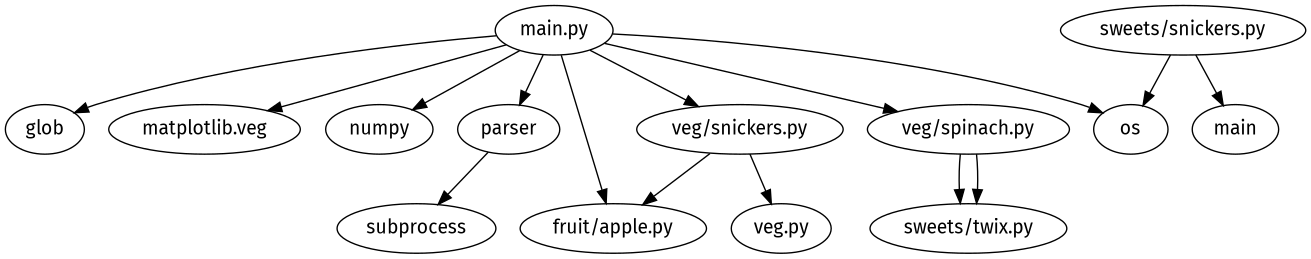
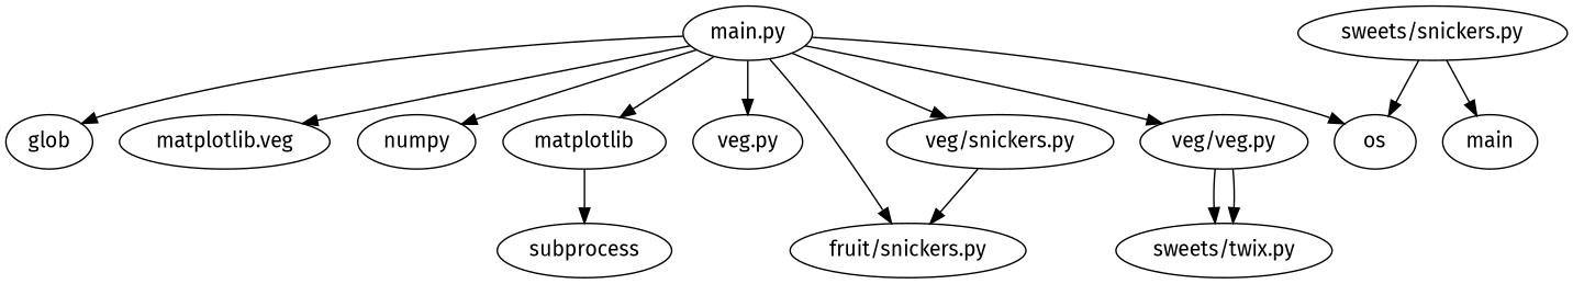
  digraph {
    fontname="Fira Sans"
    node [fontname="Fira Sans"]
    edge [fontname="Fira Sans"]
    "main.py"
    os
    glob
    n4 [label="matplotlib.veg"]
    numpy
-   parser
+   parser [label=matplotlib]
    n7 [label="veg.py"]
-   "fruit/apple.py"
+   "fruit/apple.py" [label="fruit/snickers.py"]
    n9 [label="veg/snickers.py"]
-   "veg/spinach.py"
+   "veg/spinach.py" [label="veg/veg.py"]
    subprocess
    "sweets/snickers.py"
    n13 [label=main]
    "sweets/twix.py"
    "main.py" -> os
    "main.py" -> glob
    "main.py" -> n4
    "main.py" -> numpy
    "main.py" -> parser
-   n9 -> n7
+   "main.py" -> n7
    "main.py" -> "fruit/apple.py"
    "main.py" -> n9
    "main.py" -> "veg/spinach.py"
    parser -> subprocess
    n9 -> "fruit/apple.py"
    "veg/spinach.py" -> "sweets/twix.py"
    "veg/spinach.py" -> "sweets/twix.py"
    "sweets/snickers.py" -> os
    "sweets/snickers.py" -> n13
  }
